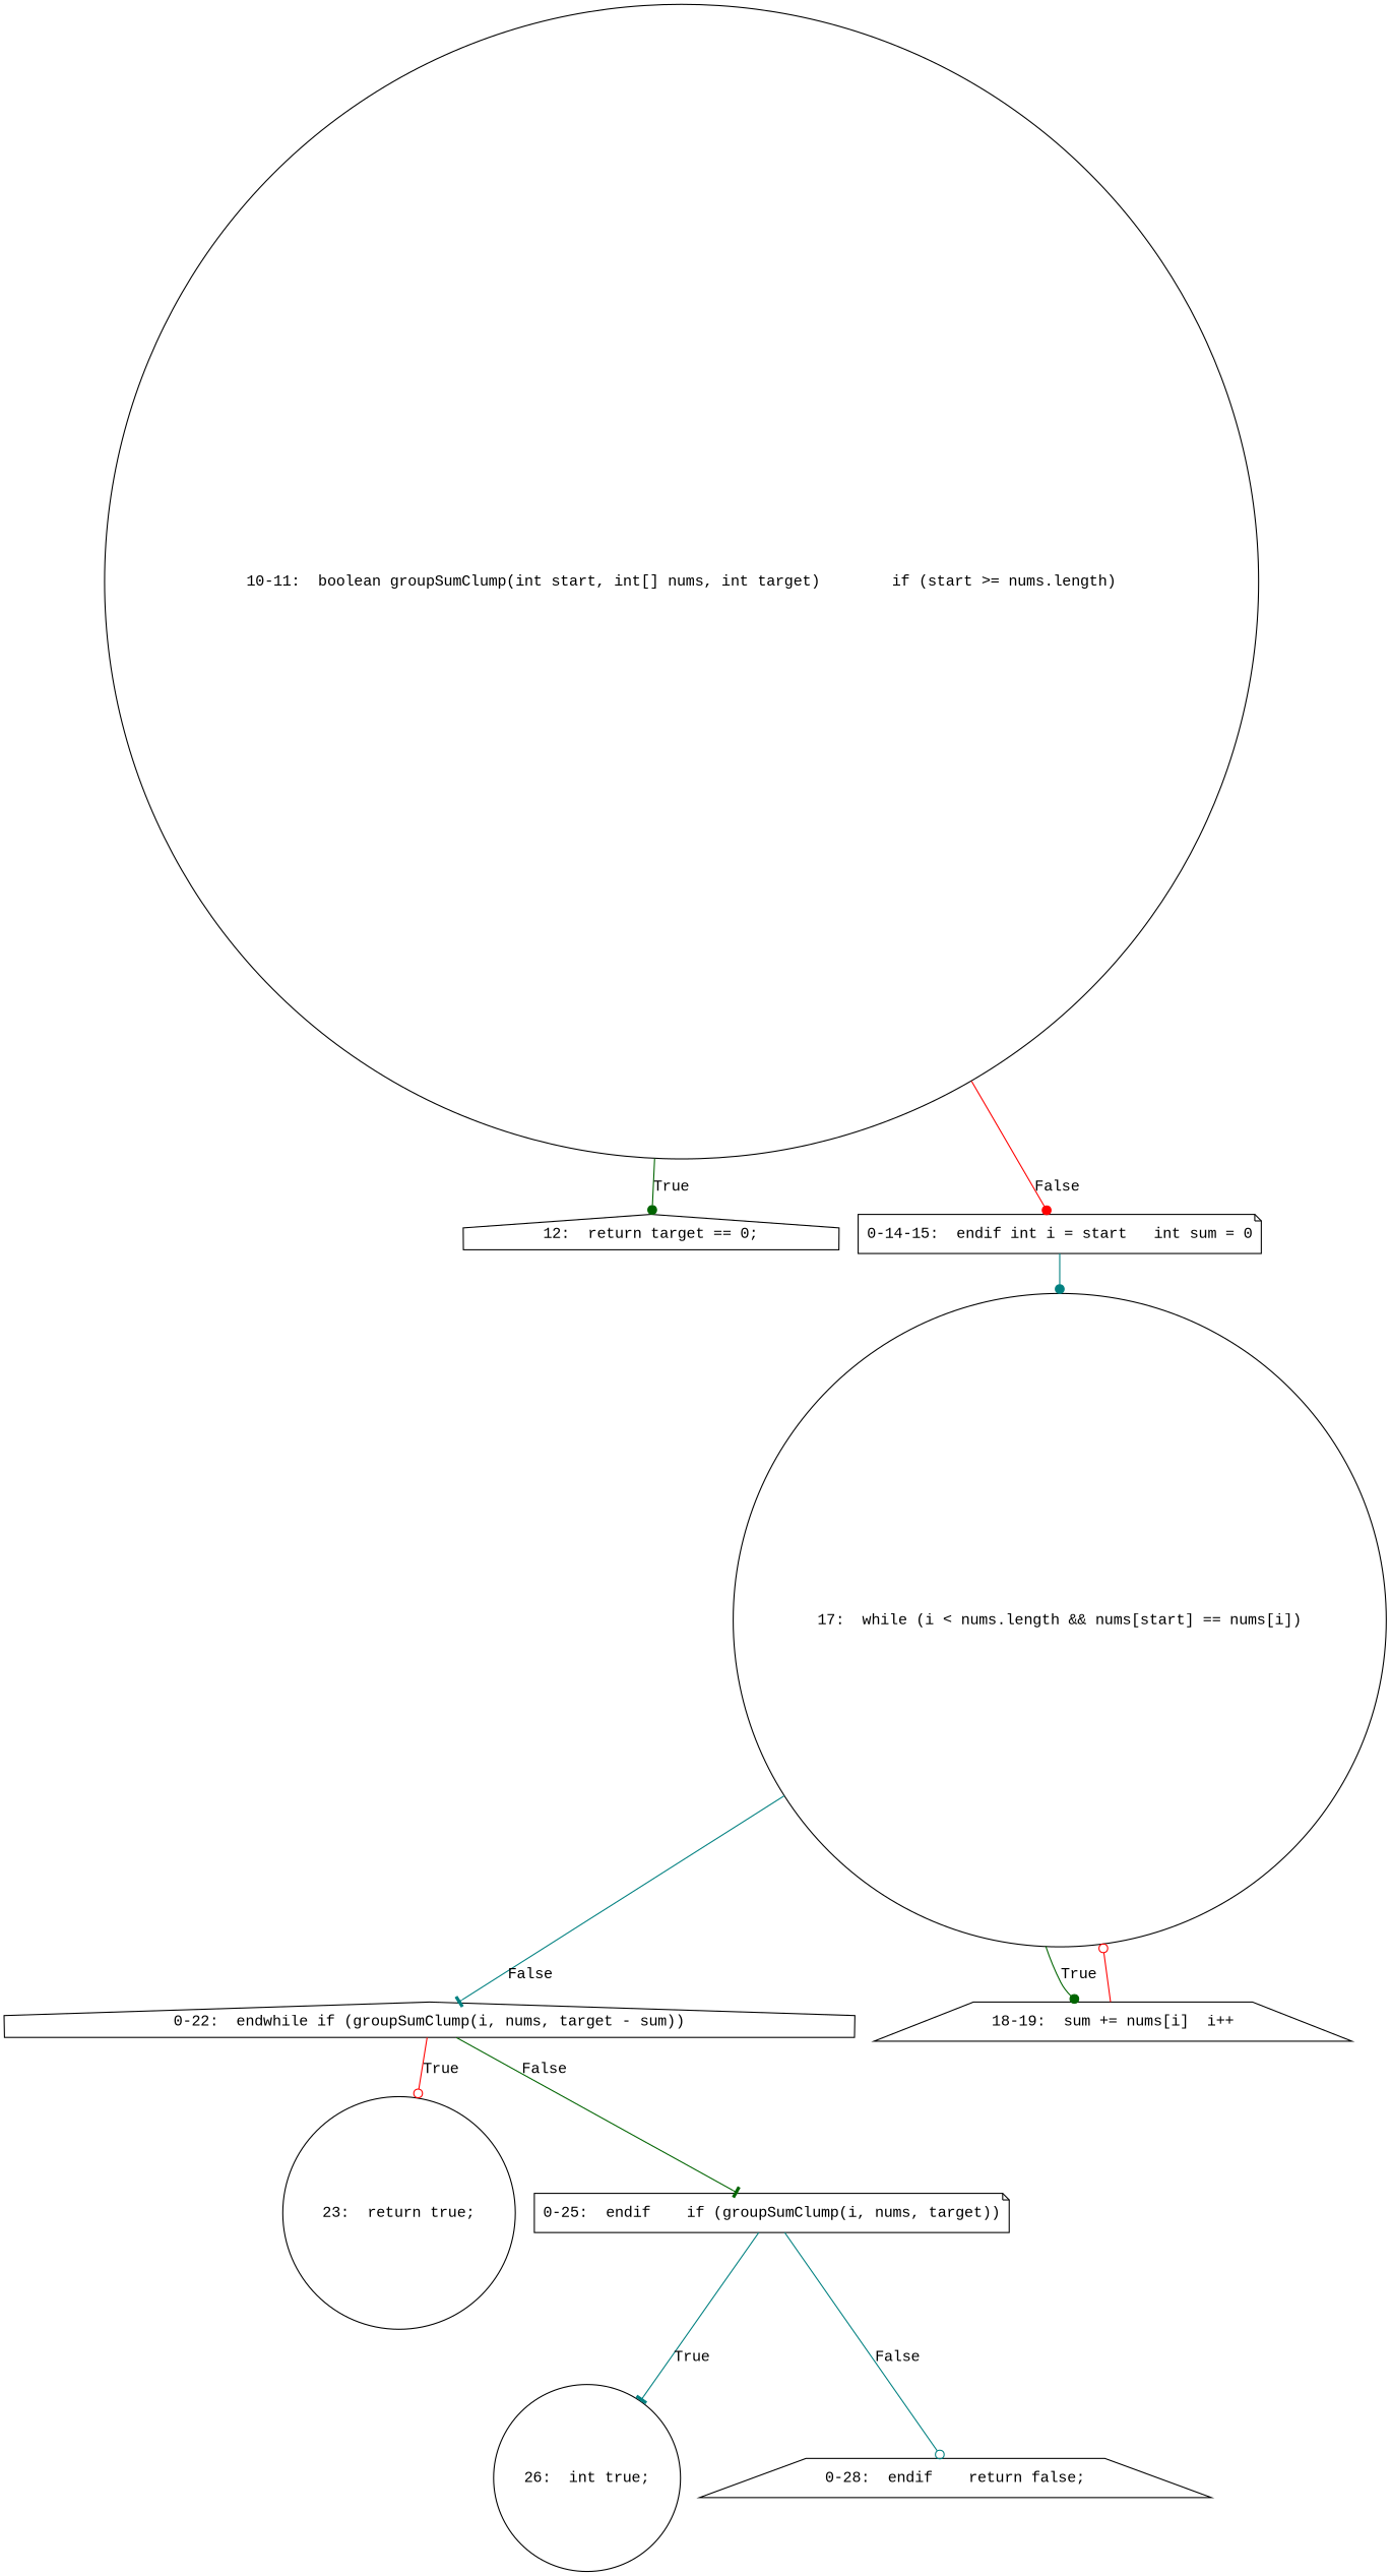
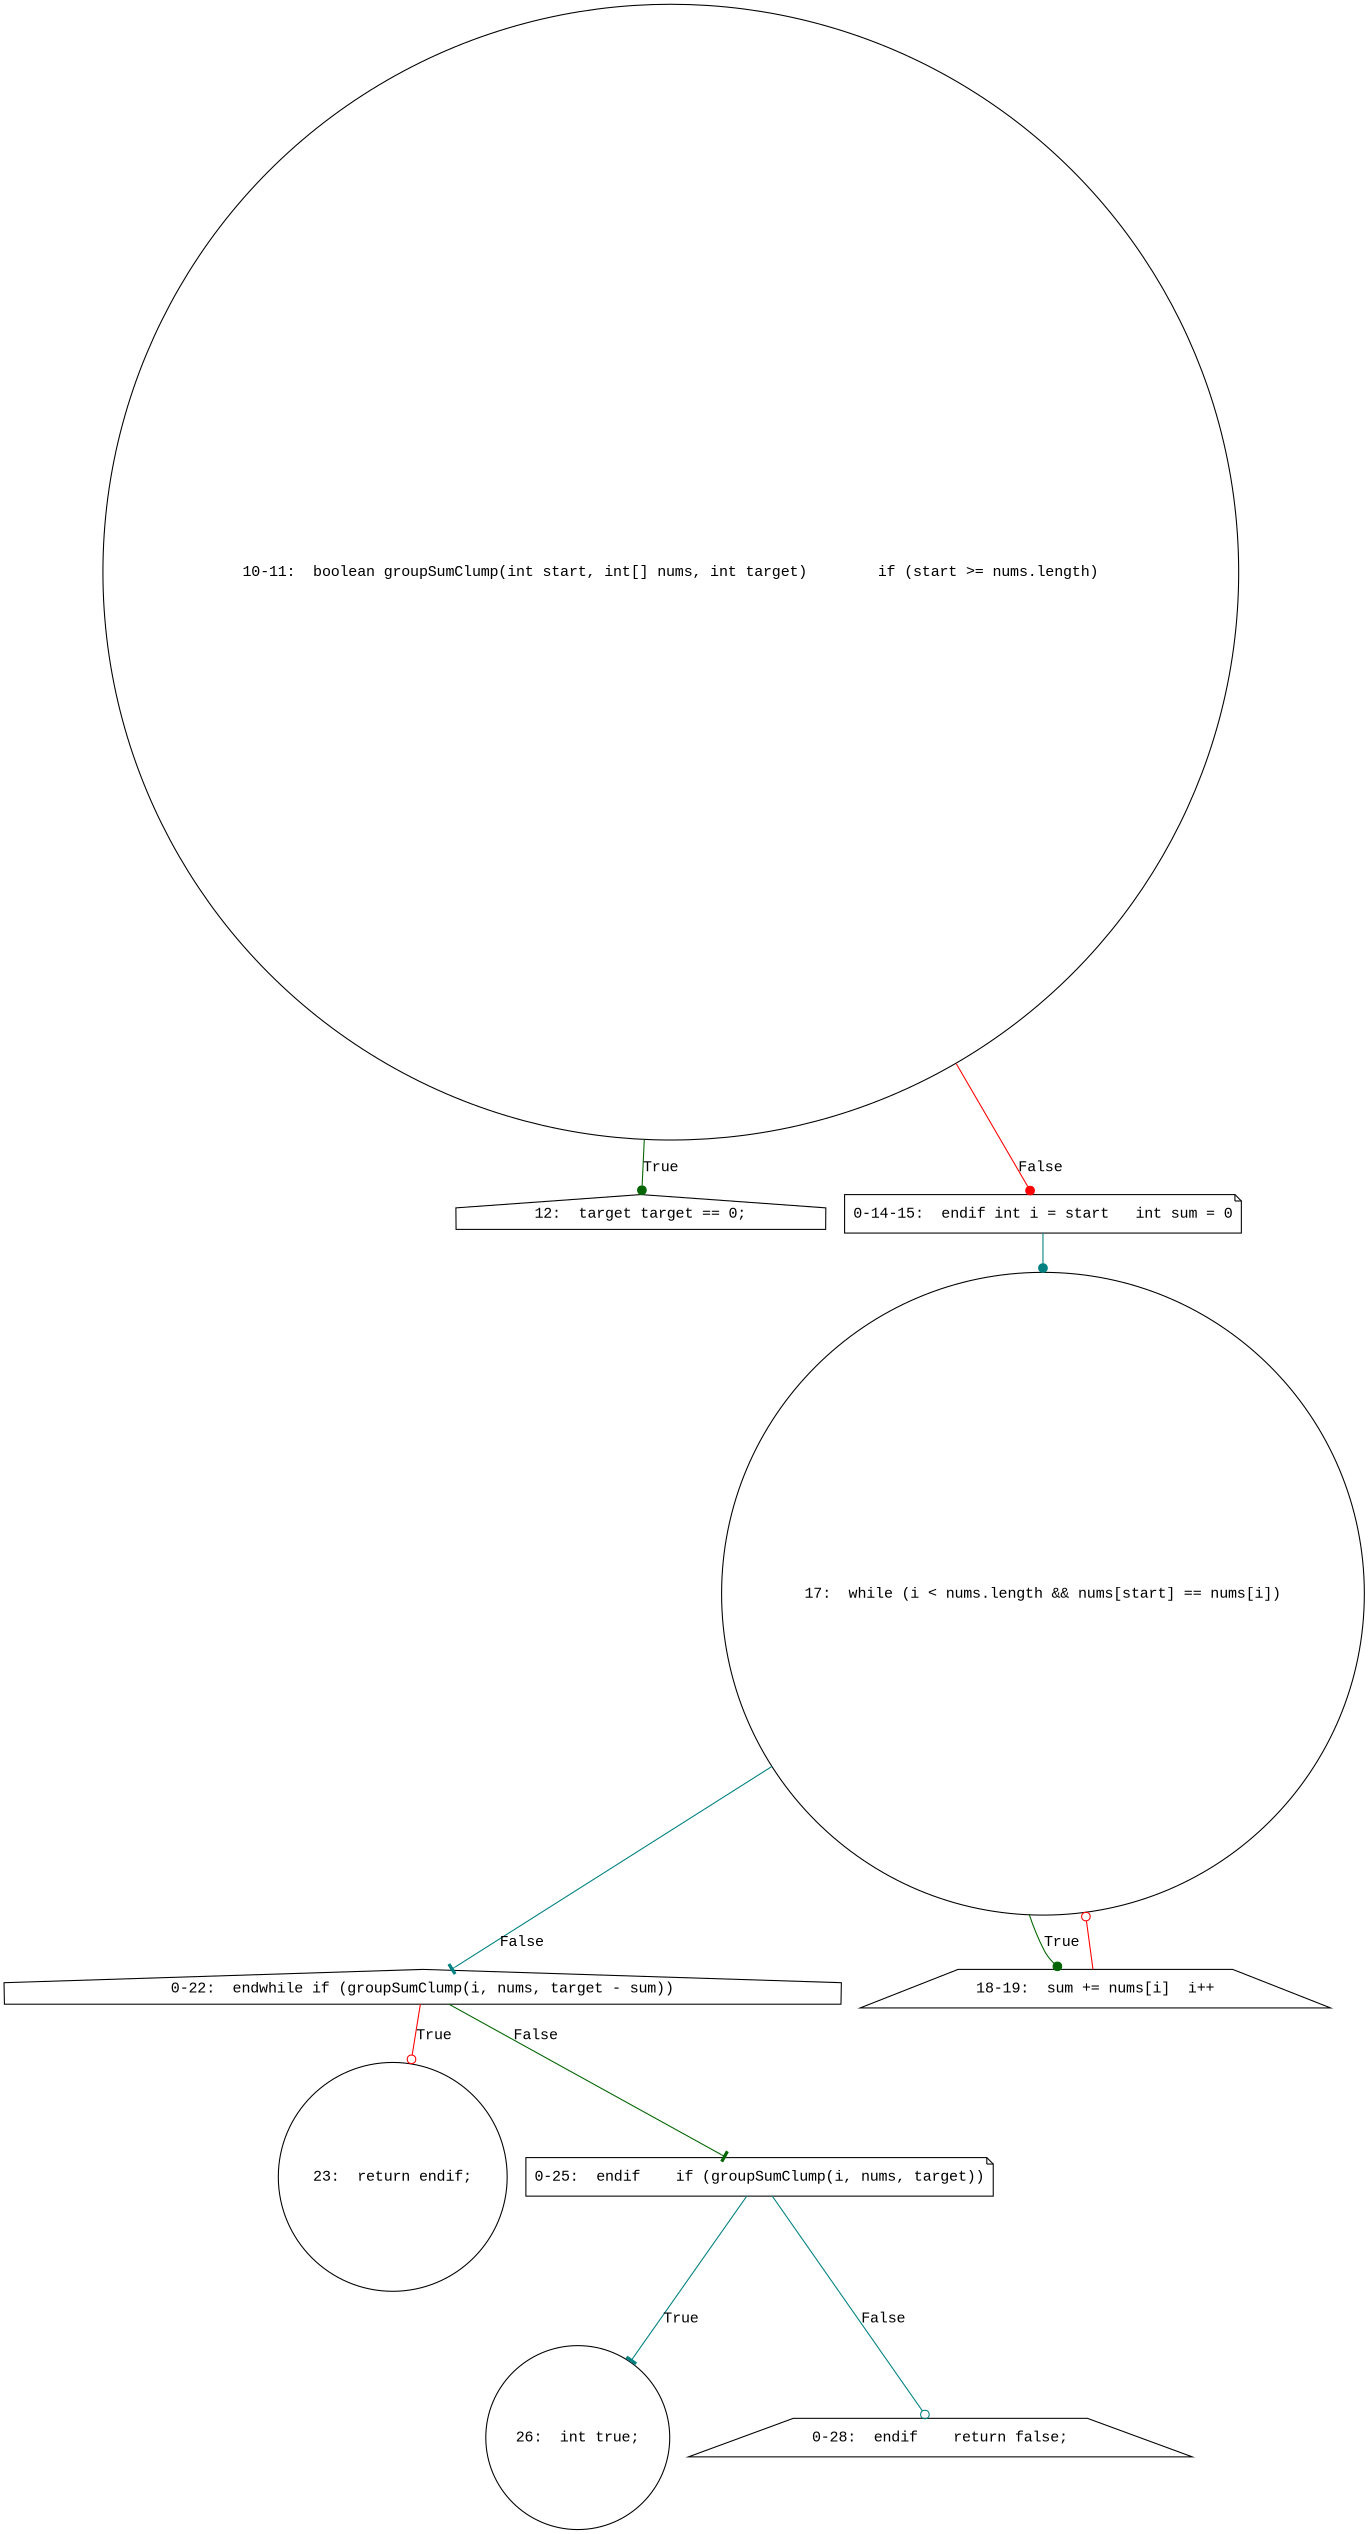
  digraph {
    fontname="Liberation Mono"
    node [fontname="Liberation Mono" shape=circle]
    edge [arrowhead=dot color=teal fontname="Liberation Mono"]
    n1 [label="10-11:  boolean groupSumClump(int start, int[] nums, int target)	if (start >= nums.length)"]
-   n2 [label="12:  return target == 0;" shape=house]
+   n2 [label="12:  target target == 0;" shape=house]
    n3 [label="0-14-15:  endif	int i = start	int sum = 0" shape=note]
    n4 [label="17:  while (i < nums.length && nums[start] == nums[i])"]
    n5 [label="0-22:  endwhile	if (groupSumClump(i, nums, target - sum))" shape=house]
    n6 [label="18-19:  sum += nums[i]	i++" shape=trapezium]
-   n7 [label="23:  return true;"]
+   n7 [label="23:  return endif;"]
    n8 [label="0-25:  endif	if (groupSumClump(i, nums, target))" shape=note]
    n9 [label="26:  int true;"]
    n10 [label="0-28:  endif	return false;" shape=trapezium]
    n1 -> n2 [color=darkgreen label=True]
    n1 -> n3 [color=red label=False]
    n3 -> n4
    n4 -> n5 [arrowhead=tee label=False]
    n4 -> n6 [color=darkgreen label=True]
    n5 -> n7 [arrowhead=odot color=red label=True]
    n5 -> n8 [arrowhead=tee color=darkgreen label=False]
    n6 -> n4 [arrowhead=odot color=red]
    n8 -> n9 [arrowhead=tee label=True]
    n8 -> n10 [arrowhead=odot label=False]
  }
